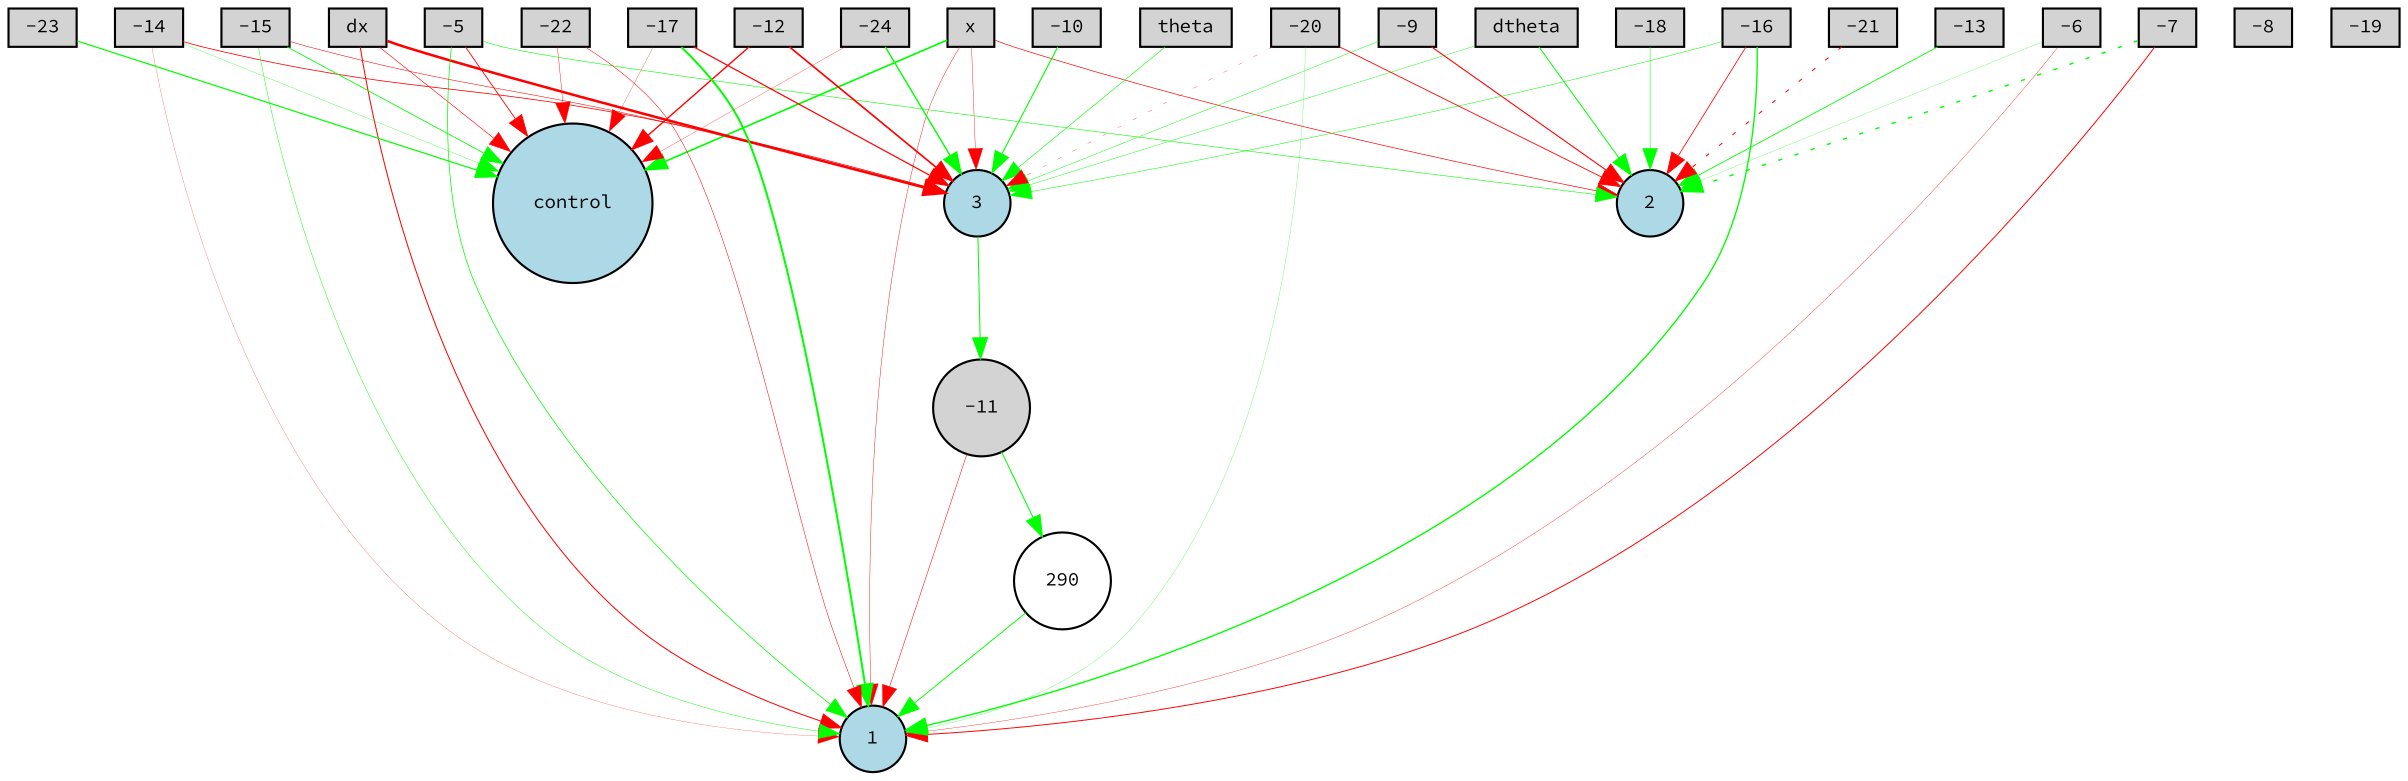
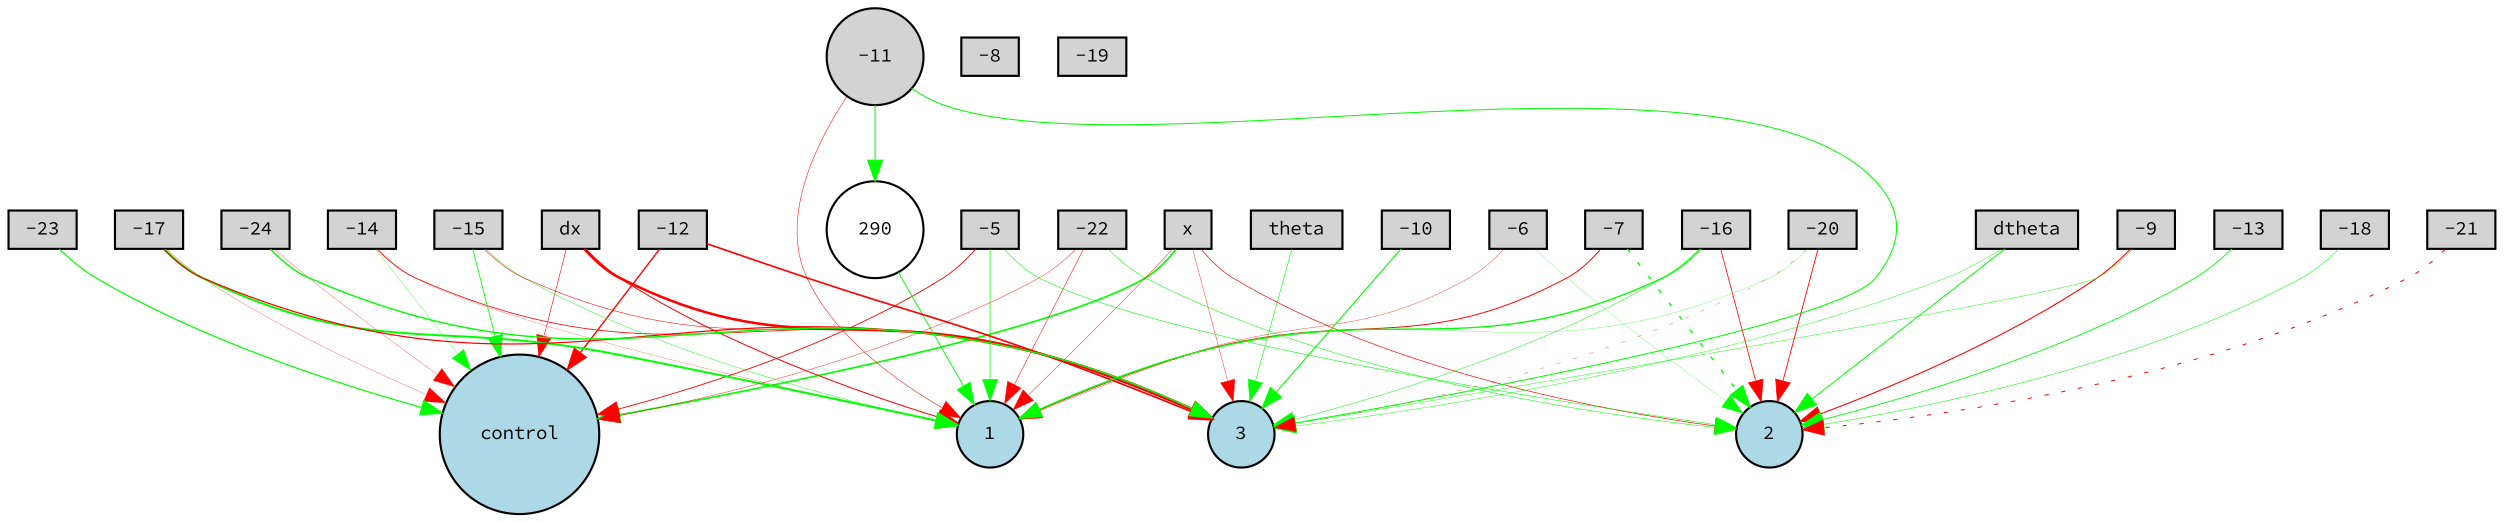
  digraph {
    fontname="Source Code Pro"
    node [fillcolor=lightgray fontname="Source Code Pro" fontsize=9 shape=box style=filled]
    edge [color=green fontname="Source Code Pro" style=solid]
    x [height=0.2 width=0.2]
    control [fillcolor=lightblue height=0.2 shape=circle width=0.2]
    1 [fillcolor=lightblue height=0.2 shape=circle width=0.2]
    2 [fillcolor=lightblue height=0.2 shape=circle width=0.2]
    3 [fillcolor=lightblue height=0.2 shape=circle width=0.2]
    dx [height=0.2 width=0.2]
    theta [height=0.2 width=0.2]
    dtheta [height=0.2 width=0.2]
    -5 [height=0.2 width=0.2]
    -6 [height=0.2 width=0.2]
    -7 [height=0.2 width=0.2]
    -8 [height=0.2 width=0.2]
    -9 [height=0.2 width=0.2]
    -10 [height=0.2 width=0.2]
    -11 [height=0.2 shape=circle width=0.2]
    290 [fillcolor=white height=0.2 shape=circle width=0.2]
    -12 [height=0.2 width=0.2]
    -13 [height=0.2 width=0.2]
    -14 [height=0.2 width=0.2]
    -15 [height=0.2 width=0.2]
    -16 [height=0.2 width=0.2]
    -17 [height=0.2 width=0.2]
    -18 [height=0.2 width=0.2]
    -19 [height=0.2 width=0.2]
    -20 [height=0.2 width=0.2]
    -21 [height=0.2 width=0.2]
    -22 [height=0.2 width=0.2]
    -23 [height=0.2 width=0.2]
    -24 [height=0.2 width=0.2]
    x -> control [penwidth=0.7757879518317412]
    x -> 1 [color=red penwidth=0.20261979014415954]
    x -> 2 [color=red penwidth=0.31616656105671725]
    x -> 3 [color=red penwidth=0.1823278242138378]
    dx -> control [color=red penwidth=0.2817336855861318]
    dx -> 1 [color=red penwidth=0.4738079078097246]
    dx -> 3 [color=red penwidth=1.1945480646208801]
    theta -> 3 [penwidth=0.27861375460084625]
    dtheta -> 2 [penwidth=0.46338017634151174]
    dtheta -> 3 [penwidth=0.20502976979314674]
    -5 -> control [color=red penwidth=0.41078569313889846]
    -5 -> 1 [penwidth=0.3475384254163675]
    -5 -> 2 [penwidth=0.27131660377156935]
    -6 -> 1 [color=red penwidth=0.16090764993245688]
    -6 -> 2 [penwidth=0.11375748126915844]
    -7 -> 1 [color=red penwidth=0.45511958976167766]
    -7 -> 2 [penwidth=0.6793281787558261 style=dotted]
    -9 -> 2 [color=red penwidth=0.5068406523694117]
    -9 -> 3 [penwidth=0.21046369230836331]
    -10 -> 3 [penwidth=0.5173238588174496]
    -11 -> 1 [color=red penwidth=0.24305748160309534]
-   3 -> -11 [penwidth=0.4865743552274421]
+   -11 -> 3 [penwidth=0.4865743552274421]
    -11 -> 290 [penwidth=0.4959166406798384]
    290 -> 1 [penwidth=0.44021834411462746]
    -12 -> control [color=red penwidth=0.6470779395777555]
    -12 -> 3 [color=red penwidth=0.7828401530187193]
    -13 -> 2 [penwidth=0.40673705710249297]
    -14 -> control [penwidth=0.14315072952522614]
    -14 -> 1 [color=red penwidth=0.10400215081487192]
    -14 -> 3 [color=red penwidth=0.368581010530308]
    -15 -> control [penwidth=0.3907427048006661]
    -15 -> 1 [penwidth=0.20964154940513985]
    -15 -> 3 [color=red penwidth=0.25158074899362054]
    -16 -> 1 [penwidth=0.6386359140217391]
    -16 -> 2 [color=red penwidth=0.3719787268886475]
    -16 -> 3 [penwidth=0.23405605335018717]
    -17 -> control [color=red penwidth=0.12361142833361512]
    -17 -> 1 [penwidth=0.9414948741232942]
    -17 -> 3 [color=red penwidth=0.5731954154971056]
    -18 -> 2 [penwidth=0.24947669139735743]
    -20 -> 1 [penwidth=0.12189737559403116]
    -20 -> 2 [color=red penwidth=0.4047718340537454]
    -20 -> 3 [color=red penwidth=0.13852378970395818 style=dotted]
    -21 -> 2 [color=red penwidth=0.46544878125155975 style=dotted]
    -22 -> control [color=red penwidth=0.19440701210103442]
    -22 -> 1 [color=red penwidth=0.24104876962644384]
+   -22 -> 2 [penwidth=0.2597475974420316]
    -23 -> control [penwidth=0.5643777651545928]
    -24 -> control [color=red penwidth=0.13346845432273324]
    -24 -> 3 [penwidth=0.6661184566930279]
  }
